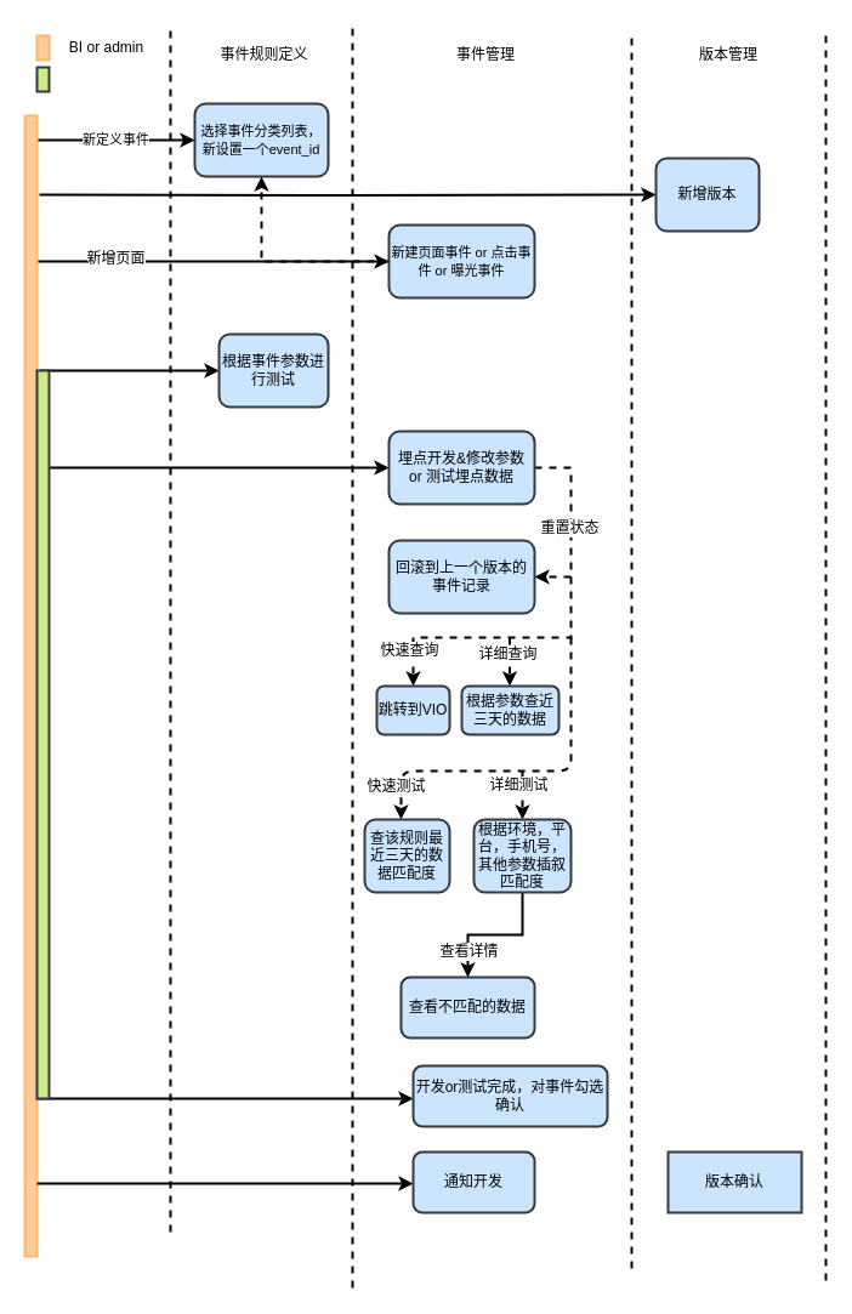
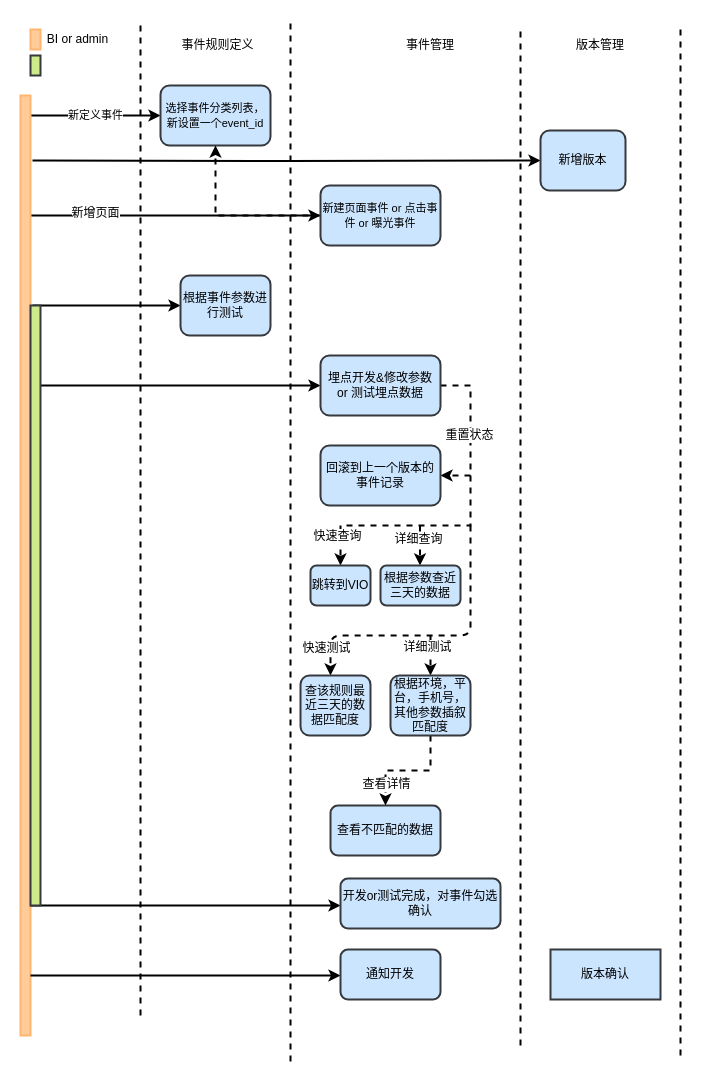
  <mxCell id="0" />
  <mxCell id="1" parent="0" />
  <mxCell id="2" value="" style="endArrow=none;html=1;strokeWidth=2;dashed=1;" edge="1" parent="1"><mxGeometry width="50" height="50" relative="1" as="geometry"><mxPoint x="520" y="1045" as="sourcePoint" /><mxPoint x="520" y="25" as="targetPoint" /></mxGeometry></mxCell>
  <mxCell id="3" value="" style="endArrow=none;html=1;strokeWidth=2;dashed=1;" edge="1" parent="1"><mxGeometry width="50" height="50" relative="1" as="geometry"><mxPoint x="140" y="1015" as="sourcePoint" /><mxPoint x="140" y="25" as="targetPoint" /></mxGeometry></mxCell>
  <mxCell id="4" value="" style="endArrow=none;html=1;strokeWidth=2;dashed=1;" edge="1" parent="1"><mxGeometry width="50" height="50" relative="1" as="geometry"><mxPoint x="290" y="1061" as="sourcePoint" /><mxPoint x="290" y="20" as="targetPoint" /></mxGeometry></mxCell>
  <mxCell id="5" value="" style="endArrow=none;html=1;strokeWidth=2;dashed=1;" edge="1" parent="1"><mxGeometry width="50" height="50" relative="1" as="geometry"><mxPoint x="680" y="1055" as="sourcePoint" /><mxPoint x="680" y="25" as="targetPoint" /></mxGeometry></mxCell>
- <mxCell id="6" value="&lt;font style=&quot;font-size: 12px&quot;&gt;事件管理&lt;/font&gt;" style="text;html=1;strokeColor=none;fillColor=none;align=center;verticalAlign=middle;whiteSpace=wrap;rounded=0;" vertex="1" parent="1"><mxGeometry x="350" y="35" width="100" height="20" as="geometry" /></mxCell>
+ <mxCell id="6" value="&lt;font style=&quot;font-size: 12px&quot;&gt;事件管理&lt;/font&gt;" style="text;html=1;strokeColor=none;fillColor=none;align=center;verticalAlign=middle;whiteSpace=wrap;rounded=0;" vertex="1" parent="1"><mxGeometry x="380" y="35" width="100" height="20" as="geometry" /></mxCell>
  <mxCell id="7" value="&lt;font style=&quot;font-size: 11px&quot;&gt;新定义事件&lt;/font&gt;" style="edgeStyle=orthogonalEdgeStyle;rounded=0;orthogonalLoop=1;jettySize=auto;html=1;strokeWidth=2;" edge="1" parent="1"><mxGeometry relative="1" as="geometry"><mxPoint x="30" y="115" as="sourcePoint" /><mxPoint x="160" y="115" as="targetPoint" /><Array as="points"><mxPoint x="160" y="115" /></Array></mxGeometry></mxCell>
  <mxCell id="8" value="&lt;font style=&quot;font-size: 11px&quot;&gt;选择事件分类列表，新设置一个event_id&lt;/font&gt;" style="rounded=1;whiteSpace=wrap;html=1;strokeWidth=2;fillColor=#cce5ff;strokeColor=#36393d;" vertex="1" parent="1"><mxGeometry x="160" y="85" width="110" height="60" as="geometry" /></mxCell>
  <mxCell id="9" value="" style="endArrow=classic;html=1;strokeWidth=2;" edge="1" parent="1"><mxGeometry width="50" height="50" relative="1" as="geometry"><mxPoint x="30" y="215" as="sourcePoint" /><mxPoint x="320" y="215" as="targetPoint" /></mxGeometry></mxCell>
  <mxCell id="10" value="&lt;font style=&quot;font-size: 12px;&quot;&gt;新增页面&lt;/font&gt;" style="text;html=1;align=center;verticalAlign=middle;resizable=0;points=[];;labelBackgroundColor=#ffffff;fontSize=12;" vertex="1" connectable="0" parent="9"><mxGeometry x="-0.562" y="3" relative="1" as="geometry"><mxPoint as="offset" /></mxGeometry></mxCell>
  <mxCell id="11" value="" style="edgeStyle=orthogonalEdgeStyle;rounded=0;orthogonalLoop=1;jettySize=auto;html=1;strokeWidth=2;fontSize=12;dashed=1;" edge="1" parent="1" source="12" target="8"><mxGeometry relative="1" as="geometry"><mxPoint x="380" y="325" as="targetPoint" /></mxGeometry></mxCell>
  <mxCell id="12" value="&lt;font style=&quot;font-size: 11px&quot;&gt;新建页面事件 or 点击事件 or 曝光事件&lt;/font&gt;" style="rounded=1;whiteSpace=wrap;html=1;strokeWidth=2;fillColor=#cce5ff;strokeColor=#36393d;" vertex="1" parent="1"><mxGeometry x="320" y="185" width="120" height="60" as="geometry" /></mxCell>
  <mxCell id="13" value="" style="edgeStyle=orthogonalEdgeStyle;rounded=0;orthogonalLoop=1;jettySize=auto;html=1;strokeWidth=2;fontSize=12;entryX=0;entryY=0.5;entryDx=0;entryDy=0;" edge="1" parent="1" target="23"><mxGeometry relative="1" as="geometry"><mxPoint x="32" y="160" as="sourcePoint" /><mxPoint x="530" y="160" as="targetPoint" /></mxGeometry></mxCell>
  <mxCell id="14" value="" style="rounded=0;whiteSpace=wrap;html=1;strokeWidth=2;fillColor=#ffcc99;strokeColor=#FFB570;" vertex="1" parent="1"><mxGeometry x="20" y="95" width="10" height="940" as="geometry" /></mxCell>
  <mxCell id="15" value="" style="endArrow=classic;html=1;strokeWidth=2;" edge="1" parent="1"><mxGeometry width="50" height="50" relative="1" as="geometry"><mxPoint x="32" y="305" as="sourcePoint" /><mxPoint x="180" y="305" as="targetPoint" /></mxGeometry></mxCell>
  <mxCell id="16" value="&lt;font style=&quot;font-size: 12px&quot;&gt;根据事件参数进行测试&lt;/font&gt;" style="rounded=1;whiteSpace=wrap;html=1;strokeWidth=2;fillColor=#cce5ff;strokeColor=#36393d;" vertex="1" parent="1"><mxGeometry x="180" y="275" width="90" height="60" as="geometry" /></mxCell>
  <mxCell id="17" value="" style="endArrow=classic;html=1;strokeWidth=2;" edge="1" parent="1"><mxGeometry width="50" height="50" relative="1" as="geometry"><mxPoint x="40" y="385" as="sourcePoint" /><mxPoint x="320" y="385" as="targetPoint" /></mxGeometry></mxCell>
  <mxCell id="18" value="" style="edgeStyle=orthogonalEdgeStyle;rounded=0;orthogonalLoop=1;jettySize=auto;html=1;dashed=1;strokeWidth=2;fontSize=12;" edge="1" parent="1" source="20"><mxGeometry relative="1" as="geometry"><mxPoint x="440" y="475" as="targetPoint" /><Array as="points"><mxPoint x="470" y="385" /><mxPoint x="470" y="475" /></Array></mxGeometry></mxCell>
  <mxCell id="19" value="重置状态" style="text;html=1;align=center;verticalAlign=middle;resizable=0;points=[];;labelBackgroundColor=#ffffff;fontSize=12;" vertex="1" connectable="0" parent="18"><mxGeometry x="0.053" y="-2" relative="1" as="geometry"><mxPoint as="offset" /></mxGeometry></mxCell>
  <mxCell id="20" value="&lt;font style=&quot;font-size: 12px&quot;&gt;埋点开发&amp;amp;修改参数&lt;br&gt;or 测试埋点数据&lt;/font&gt;" style="rounded=1;whiteSpace=wrap;html=1;strokeWidth=2;fillColor=#cce5ff;strokeColor=#36393d;" vertex="1" parent="1"><mxGeometry x="320" y="355" width="120" height="60" as="geometry" /></mxCell>
  <mxCell id="21" value="事件规则定义" style="text;html=1;strokeColor=none;fillColor=none;align=center;verticalAlign=middle;whiteSpace=wrap;rounded=0;fontSize=12;" vertex="1" parent="1"><mxGeometry x="180" y="35" width="75" height="20" as="geometry" /></mxCell>
  <mxCell id="22" value="版本管理" style="text;html=1;strokeColor=none;fillColor=none;align=center;verticalAlign=middle;whiteSpace=wrap;rounded=0;" vertex="1" parent="1"><mxGeometry x="550" y="35" width="100" height="20" as="geometry" /></mxCell>
  <mxCell id="23" value="新增版本" style="rounded=1;whiteSpace=wrap;html=1;strokeColor=#36393d;strokeWidth=2;fontSize=12;fillColor=#cce5ff;" vertex="1" parent="1"><mxGeometry x="540" y="130" width="85" height="60" as="geometry" /></mxCell>
  <mxCell id="24" value="回滚到上一个版本的事件记录" style="rounded=1;whiteSpace=wrap;html=1;strokeWidth=2;fillColor=#cce5ff;strokeColor=#36393d;" vertex="1" parent="1"><mxGeometry x="320" y="445" width="120" height="60" as="geometry" /></mxCell>
  <mxCell id="25" value="" style="endArrow=classic;html=1;dashed=1;strokeWidth=2;fontSize=12;jumpSize=0;rounded=0;" edge="1" parent="1"><mxGeometry width="50" height="50" relative="1" as="geometry"><mxPoint x="470" y="475" as="sourcePoint" /><mxPoint x="340" y="565" as="targetPoint" /><Array as="points"><mxPoint x="470" y="525" /><mxPoint x="340" y="525" /></Array></mxGeometry></mxCell>
  <mxCell id="26" value="快速查询" style="text;html=1;align=center;verticalAlign=middle;resizable=0;points=[];;labelBackgroundColor=#ffffff;fontSize=12;" vertex="1" connectable="0" parent="25"><mxGeometry x="0.727" y="-4" relative="1" as="geometry"><mxPoint as="offset" /></mxGeometry></mxCell>
  <mxCell id="27" value="跳转到VIO" style="rounded=1;whiteSpace=wrap;html=1;strokeWidth=2;fillColor=#cce5ff;strokeColor=#36393d;" vertex="1" parent="1"><mxGeometry x="310" y="565" width="60" height="40" as="geometry" /></mxCell>
  <mxCell id="28" value="" style="endArrow=classic;html=1;dashed=1;strokeWidth=2;fontSize=12;" edge="1" parent="1"><mxGeometry width="50" height="50" relative="1" as="geometry"><mxPoint x="419.5" y="525" as="sourcePoint" /><mxPoint x="419.5" y="565" as="targetPoint" /></mxGeometry></mxCell>
  <mxCell id="29" value="详细查询" style="text;html=1;align=center;verticalAlign=middle;resizable=0;points=[];;labelBackgroundColor=#ffffff;fontSize=12;" vertex="1" connectable="0" parent="28"><mxGeometry x="-0.35" y="-2" relative="1" as="geometry"><mxPoint as="offset" /></mxGeometry></mxCell>
  <mxCell id="30" value="根据参数查近三天的数据" style="rounded=1;whiteSpace=wrap;html=1;strokeWidth=2;fillColor=#cce5ff;strokeColor=#36393d;" vertex="1" parent="1"><mxGeometry x="380" y="565" width="80" height="40" as="geometry" /></mxCell>
  <mxCell id="31" value="" style="endArrow=classic;html=1;dashed=1;strokeWidth=2;fontSize=12;" edge="1" parent="1"><mxGeometry width="50" height="50" relative="1" as="geometry"><mxPoint x="470" y="525" as="sourcePoint" /><mxPoint x="330" y="675" as="targetPoint" /><Array as="points"><mxPoint x="470" y="635" /><mxPoint x="330" y="635" /></Array></mxGeometry></mxCell>
  <mxCell id="32" value="快速测试" style="text;html=1;align=center;verticalAlign=middle;resizable=0;points=[];;labelBackgroundColor=#ffffff;fontSize=12;" vertex="1" connectable="0" parent="31"><mxGeometry x="0.807" y="-5" relative="1" as="geometry"><mxPoint as="offset" /></mxGeometry></mxCell>
  <mxCell id="33" value="" style="endArrow=classic;html=1;dashed=1;strokeWidth=2;fontSize=12;" edge="1" parent="1"><mxGeometry width="50" height="50" relative="1" as="geometry"><mxPoint x="430" y="635" as="sourcePoint" /><mxPoint x="430" y="675" as="targetPoint" /></mxGeometry></mxCell>
  <mxCell id="34" value="详细测试" style="text;html=1;align=center;verticalAlign=middle;resizable=0;points=[];;labelBackgroundColor=#ffffff;fontSize=12;" vertex="1" connectable="0" parent="33"><mxGeometry x="-0.45" y="-4" relative="1" as="geometry"><mxPoint as="offset" /></mxGeometry></mxCell>
  <mxCell id="35" value="查该规则最近三天的数据匹配度" style="rounded=1;whiteSpace=wrap;html=1;strokeWidth=2;fillColor=#cce5ff;strokeColor=#36393d;" vertex="1" parent="1"><mxGeometry x="300" y="675" width="70" height="60" as="geometry" /></mxCell>
  <mxCell id="36" value="查看不匹配的数据" style="rounded=1;whiteSpace=wrap;html=1;strokeWidth=2;fillColor=#cce5ff;strokeColor=#36393d;" vertex="1" parent="1"><mxGeometry x="330" y="805" width="110" height="50" as="geometry" /></mxCell>
- <mxCell id="37" value="" style="edgeStyle=orthogonalEdgeStyle;rounded=0;jumpSize=0;orthogonalLoop=1;jettySize=auto;html=1;dashed=0;strokeWidth=2;fontSize=12;" edge="1" parent="1" source="39" target="36"><mxGeometry relative="1" as="geometry" /></mxCell>
+ <mxCell id="37" value="" style="edgeStyle=orthogonalEdgeStyle;rounded=0;jumpSize=0;orthogonalLoop=1;jettySize=auto;html=1;dashed=1;strokeWidth=2;fontSize=12;" edge="1" parent="1" source="39" target="36"><mxGeometry relative="1" as="geometry" /></mxCell>
  <mxCell id="38" value="查看详情" style="text;html=1;align=center;verticalAlign=middle;resizable=0;points=[];;labelBackgroundColor=#ffffff;fontSize=12;" vertex="1" connectable="0" parent="37"><mxGeometry x="0.619" relative="1" as="geometry"><mxPoint as="offset" /></mxGeometry></mxCell>
  <mxCell id="39" value="根据环境，平台，手机号，其他参数插叙匹配度" style="rounded=1;whiteSpace=wrap;html=1;strokeWidth=2;fillColor=#cce5ff;strokeColor=#36393d;" vertex="1" parent="1"><mxGeometry x="390" y="675" width="80" height="60" as="geometry" /></mxCell>
  <mxCell id="40" value="" style="endArrow=classic;html=1;strokeWidth=2;fontSize=12;exitX=0;exitY=1;exitDx=0;exitDy=0;" edge="1" parent="1" source="42"><mxGeometry width="50" height="50" relative="1" as="geometry"><mxPoint x="60" y="905" as="sourcePoint" /><mxPoint x="340" y="905" as="targetPoint" /></mxGeometry></mxCell>
  <mxCell id="41" value="开发or测试完成，对事件勾选确认" style="rounded=1;whiteSpace=wrap;html=1;strokeWidth=2;fillColor=#cce5ff;strokeColor=#36393d;" vertex="1" parent="1"><mxGeometry x="340" y="878" width="160" height="50" as="geometry" /></mxCell>
  <mxCell id="42" value="" style="rounded=0;whiteSpace=wrap;html=1;strokeWidth=2;fillColor=#cdeb8b;strokeColor=#36393d;" vertex="1" parent="1"><mxGeometry x="30" y="305" width="10" height="600" as="geometry" /></mxCell>
  <mxCell id="43" value="" style="endArrow=classic;html=1;strokeWidth=2;fontSize=12;exitX=0;exitY=1;exitDx=0;exitDy=0;" edge="1" parent="1"><mxGeometry width="50" height="50" relative="1" as="geometry"><mxPoint x="30" y="975" as="sourcePoint" /><mxPoint x="340" y="975" as="targetPoint" /></mxGeometry></mxCell>
  <mxCell id="44" value="通知开发" style="rounded=1;whiteSpace=wrap;html=1;strokeWidth=2;fillColor=#cce5ff;strokeColor=#36393d;" vertex="1" parent="1"><mxGeometry x="340" y="949" width="100" height="50" as="geometry" /></mxCell>
  <mxCell id="45" value="版本确认" style="whiteSpace=wrap;html=1;strokeWidth=2;fillColor=#cce5ff;strokeColor=#36393d;rounded=0;" vertex="1" parent="1"><mxGeometry x="550" y="949" width="110" height="50" as="geometry" /></mxCell>
  <mxCell id="46" value="" style="rounded=0;whiteSpace=wrap;html=1;strokeWidth=2;fillColor=#ffcc99;strokeColor=#FFB570;" vertex="1" parent="1"><mxGeometry x="30" y="29" width="10" height="20" as="geometry" /></mxCell>
- <mxCell id="47" value="BI or admin" style="text;html=1;strokeColor=none;fillColor=none;align=center;verticalAlign=middle;whiteSpace=wrap;rounded=0;fontSize=12;" vertex="1" parent="1"><mxGeometry x="50" y="29" width="75" height="20" as="geometry" /></mxCell>
+ <mxCell id="47" value="BI or admin" style="text;html=1;strokeColor=none;fillColor=none;align=center;verticalAlign=middle;whiteSpace=wrap;rounded=0;fontSize=12;" vertex="1" parent="1"><mxGeometry x="40" y="29" width="75" height="20" as="geometry" /></mxCell>
  <mxCell id="48" value="" style="rounded=0;whiteSpace=wrap;html=1;strokeWidth=2;fillColor=#cdeb8b;strokeColor=#36393d;" vertex="1" parent="1"><mxGeometry x="30" y="55" width="10" height="20" as="geometry" /></mxCell>
